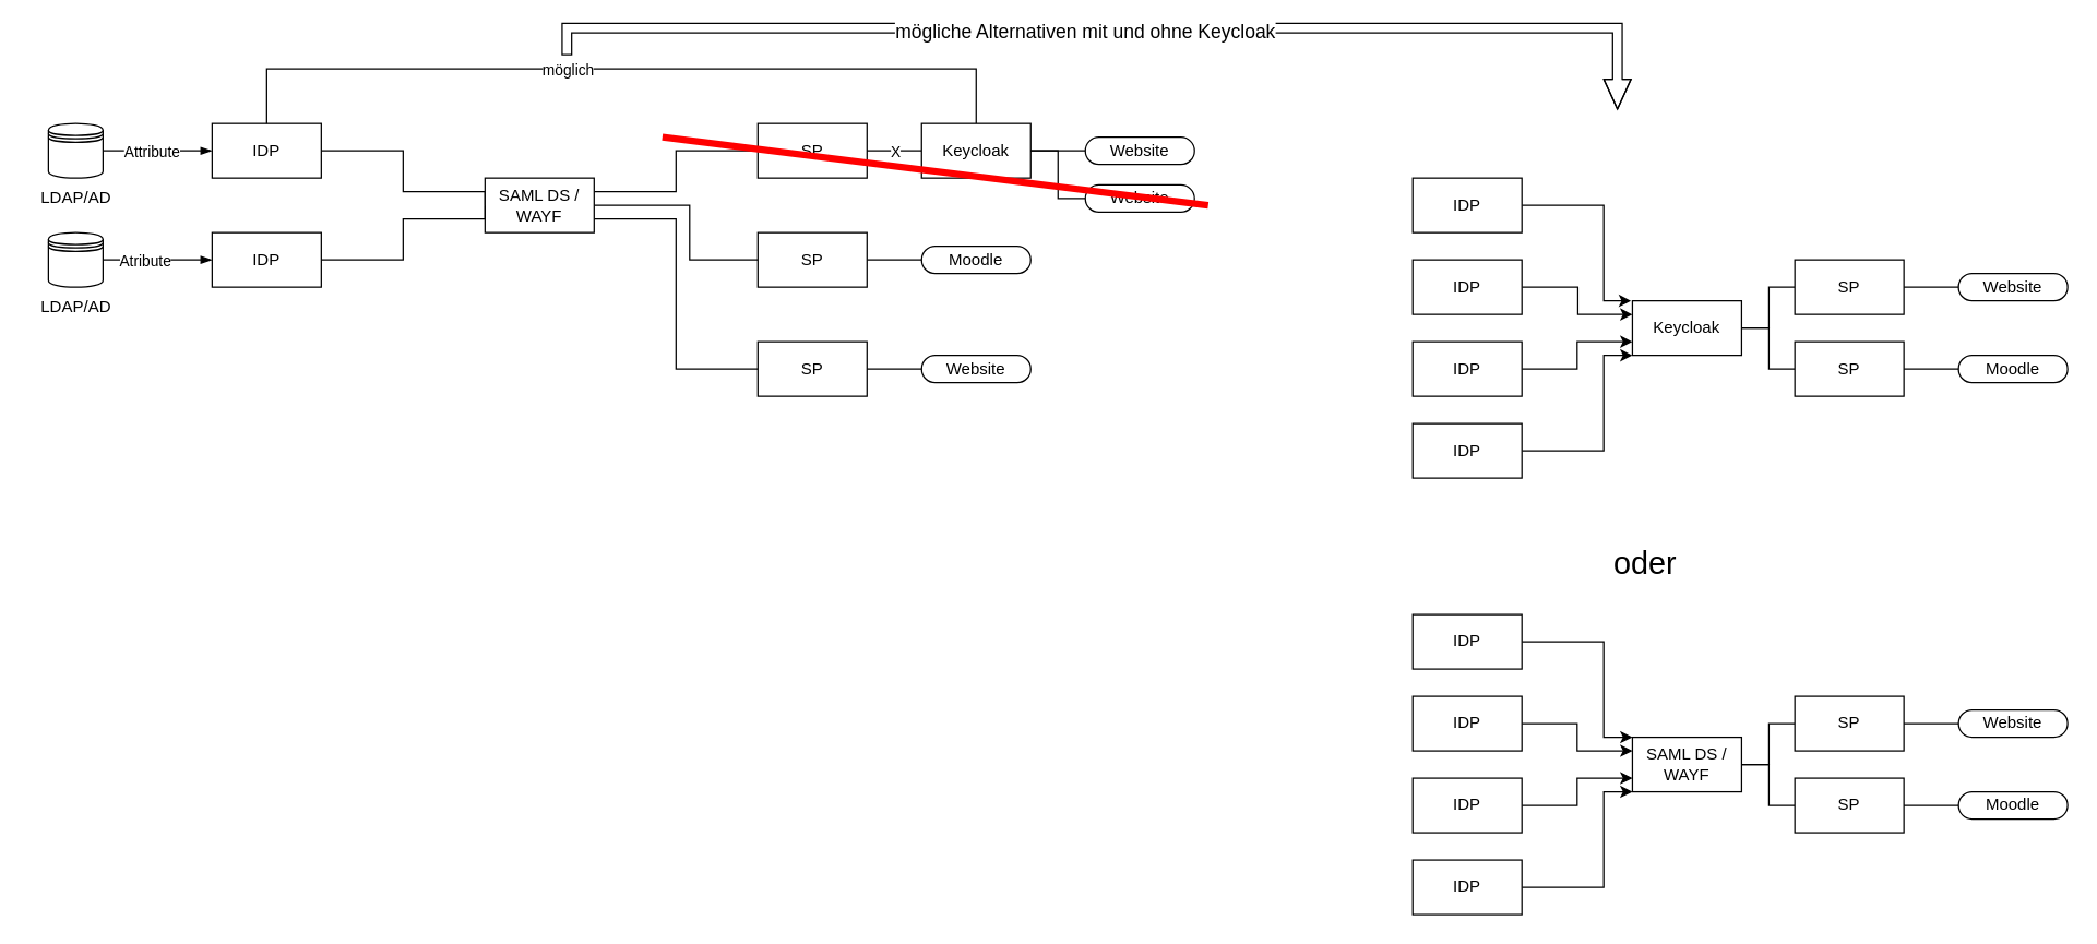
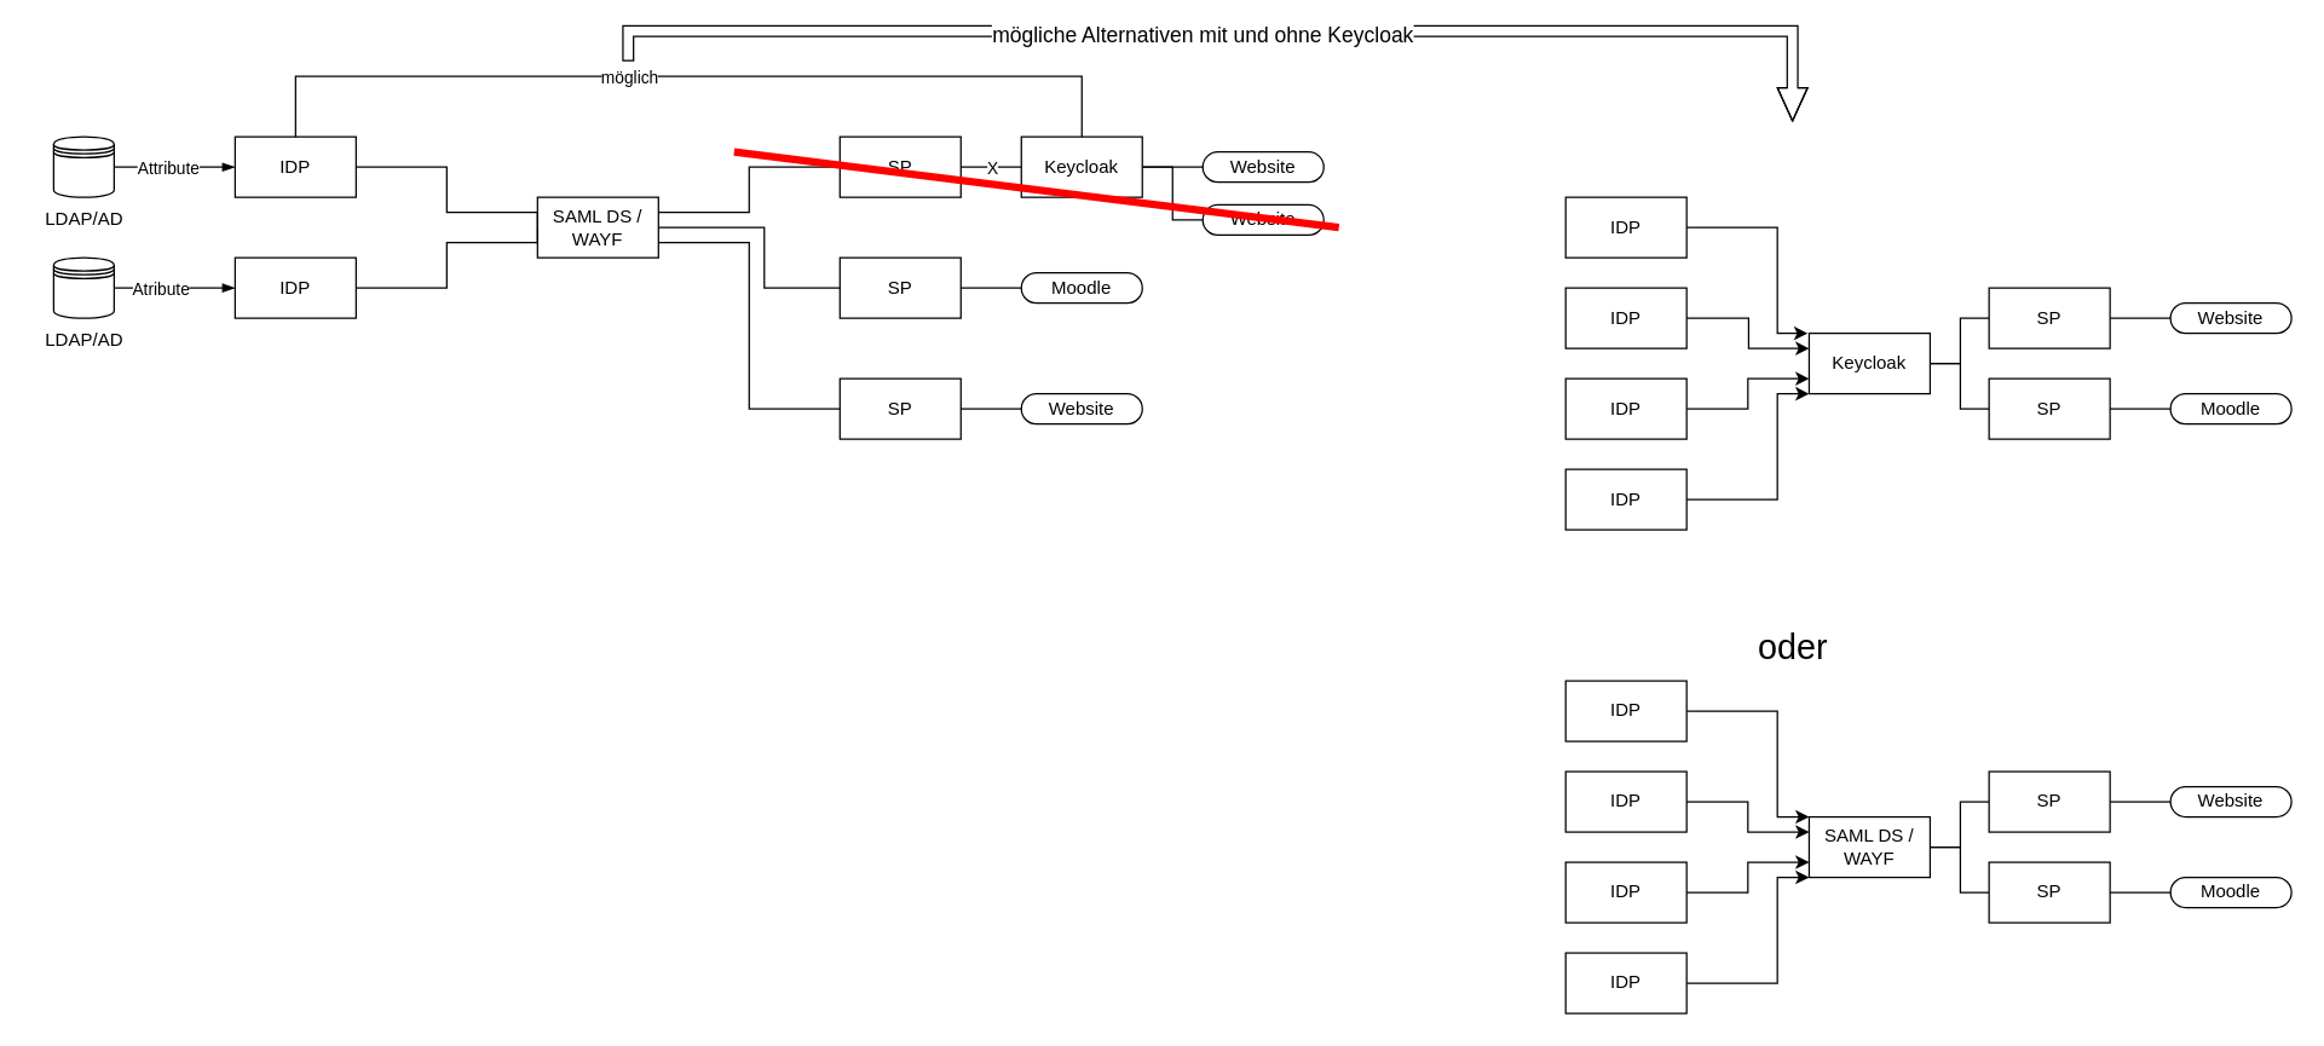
  <mxCell id="0" />
  <mxCell id="1" parent="0" />
  <mxCell id="2" value="" style="shape=datastore;html=1;labelPosition=center;verticalLabelPosition=bottom;align=center;verticalAlign=top;" parent="1" vertex="1"><mxGeometry x="35" y="90" width="40" height="40" as="geometry" /></mxCell>
  <mxCell id="3" value="LDAP/AD" style="text;html=1;align=center;verticalAlign=middle;resizable=0;points=[];autosize=1;strokeColor=none;fillColor=none;" parent="1" vertex="1"><mxGeometry x="20" y="130" width="70" height="30" as="geometry" /></mxCell>
  <mxCell id="4" style="edgeStyle=orthogonalEdgeStyle;rounded=0;orthogonalLoop=1;jettySize=auto;html=1;entryX=1;entryY=0.5;entryDx=0;entryDy=0;endArrow=none;endFill=0;startArrow=blockThin;startFill=1;" parent="1" source="7" target="2" edge="1"><mxGeometry relative="1" as="geometry" /></mxCell>
  <mxCell id="5" value="Attribute" style="edgeLabel;html=1;align=center;verticalAlign=middle;resizable=0;points=[];" vertex="1" connectable="0" parent="4"><mxGeometry x="0.134" relative="1" as="geometry"><mxPoint as="offset" /></mxGeometry></mxCell>
  <mxCell id="6" style="rounded=0;orthogonalLoop=1;jettySize=auto;html=1;entryX=0;entryY=0.5;entryDx=0;entryDy=0;endArrow=none;endFill=0;edgeStyle=orthogonalEdgeStyle;" parent="1" source="7" target="11" edge="1"><mxGeometry relative="1" as="geometry"><Array as="points"><mxPoint x="295" y="110" /><mxPoint x="295" y="140" /><mxPoint x="355" y="140" /></Array></mxGeometry></mxCell>
  <mxCell id="7" value="IDP" style="html=1;dashed=0;whiteSpace=wrap;" parent="1" vertex="1"><mxGeometry x="155" y="90" width="80" height="40" as="geometry" /></mxCell>
  <mxCell id="8" style="rounded=0;orthogonalLoop=1;jettySize=auto;html=1;endArrow=none;endFill=0;edgeStyle=orthogonalEdgeStyle;" parent="1" source="11" target="18" edge="1"><mxGeometry relative="1" as="geometry"><Array as="points"><mxPoint x="495" y="140" /><mxPoint x="495" y="110" /></Array></mxGeometry></mxCell>
  <mxCell id="9" style="rounded=0;orthogonalLoop=1;jettySize=auto;html=1;entryX=0;entryY=0.5;entryDx=0;entryDy=0;exitX=1;exitY=0.5;exitDx=0;exitDy=0;endArrow=none;endFill=0;edgeStyle=orthogonalEdgeStyle;" parent="1" source="11" target="20" edge="1"><mxGeometry relative="1" as="geometry"><Array as="points"><mxPoint x="505" y="150" /><mxPoint x="505" y="190" /></Array></mxGeometry></mxCell>
  <mxCell id="10" style="rounded=0;orthogonalLoop=1;jettySize=auto;html=1;entryX=0;entryY=0.5;entryDx=0;entryDy=0;exitX=1;exitY=0.75;exitDx=0;exitDy=0;endArrow=none;endFill=0;edgeStyle=orthogonalEdgeStyle;" parent="1" source="11" target="21" edge="1"><mxGeometry relative="1" as="geometry"><Array as="points"><mxPoint x="495" y="160" /><mxPoint x="495" y="270" /></Array></mxGeometry></mxCell>
  <mxCell id="11" value="SAML DS /&lt;div&gt;WAYF&lt;/div&gt;" style="html=1;dashed=0;whiteSpace=wrap;" parent="1" vertex="1"><mxGeometry x="355" y="130" width="80" height="40" as="geometry" /></mxCell>
  <mxCell id="12" style="edgeStyle=orthogonalEdgeStyle;rounded=0;orthogonalLoop=1;jettySize=auto;html=1;entryX=1;entryY=0.5;entryDx=0;entryDy=0;startArrow=blockThin;startFill=1;endArrow=none;endFill=0;" parent="1" source="15" target="16" edge="1"><mxGeometry relative="1" as="geometry" /></mxCell>
  <mxCell id="13" value="Atribute" style="edgeLabel;html=1;align=center;verticalAlign=middle;resizable=0;points=[];" vertex="1" connectable="0" parent="12"><mxGeometry x="0.259" relative="1" as="geometry"><mxPoint as="offset" /></mxGeometry></mxCell>
  <mxCell id="14" style="rounded=0;orthogonalLoop=1;jettySize=auto;html=1;entryX=0;entryY=0.5;entryDx=0;entryDy=0;endArrow=none;endFill=0;edgeStyle=orthogonalEdgeStyle;" parent="1" source="15" target="11" edge="1"><mxGeometry relative="1" as="geometry"><Array as="points"><mxPoint x="295" y="190" /><mxPoint x="295" y="160" /><mxPoint x="355" y="160" /></Array></mxGeometry></mxCell>
  <mxCell id="15" value="IDP" style="html=1;dashed=0;whiteSpace=wrap;" parent="1" vertex="1"><mxGeometry x="155" y="170" width="80" height="40" as="geometry" /></mxCell>
  <mxCell id="16" value="" style="shape=datastore;html=1;labelPosition=center;verticalLabelPosition=bottom;align=center;verticalAlign=top;" parent="1" vertex="1"><mxGeometry x="35" y="170" width="40" height="40" as="geometry" /></mxCell>
  <mxCell id="17" value="LDAP/AD" style="text;html=1;align=center;verticalAlign=middle;resizable=0;points=[];autosize=1;strokeColor=none;fillColor=none;" parent="1" vertex="1"><mxGeometry x="20" y="210" width="70" height="30" as="geometry" /></mxCell>
  <mxCell id="18" value="SP" style="html=1;dashed=0;whiteSpace=wrap;" parent="1" vertex="1"><mxGeometry x="555" y="90" width="80" height="40" as="geometry" /></mxCell>
  <mxCell id="19" style="edgeStyle=orthogonalEdgeStyle;rounded=0;orthogonalLoop=1;jettySize=auto;html=1;endArrow=none;endFill=0;" parent="1" source="20" target="31" edge="1"><mxGeometry relative="1" as="geometry" /></mxCell>
  <mxCell id="20" value="SP" style="html=1;dashed=0;whiteSpace=wrap;" parent="1" vertex="1"><mxGeometry x="555" y="170" width="80" height="40" as="geometry" /></mxCell>
  <mxCell id="21" value="SP" style="html=1;dashed=0;whiteSpace=wrap;" parent="1" vertex="1"><mxGeometry x="555" y="250" width="80" height="40" as="geometry" /></mxCell>
  <mxCell id="22" value="Website" style="html=1;dashed=0;whiteSpace=wrap;shape=mxgraph.dfd.start" parent="1" vertex="1"><mxGeometry x="795" y="100" width="80" height="20" as="geometry" /></mxCell>
  <mxCell id="23" value="Website" style="html=1;dashed=0;whiteSpace=wrap;shape=mxgraph.dfd.start" parent="1" vertex="1"><mxGeometry x="675" y="260" width="80" height="20" as="geometry" /></mxCell>
  <mxCell id="24" style="edgeStyle=orthogonalEdgeStyle;rounded=0;orthogonalLoop=1;jettySize=auto;html=1;entryX=0;entryY=0.5;entryDx=0;entryDy=0;entryPerimeter=0;endArrow=none;endFill=0;" parent="1" source="21" target="23" edge="1"><mxGeometry relative="1" as="geometry" /></mxCell>
  <mxCell id="25" style="edgeStyle=orthogonalEdgeStyle;rounded=0;orthogonalLoop=1;jettySize=auto;html=1;entryX=0;entryY=0.5;entryDx=0;entryDy=0;entryPerimeter=0;endArrow=none;endFill=0;" parent="1" source="18" edge="1"><mxGeometry relative="1" as="geometry"><mxPoint x="675" y="110" as="targetPoint" /></mxGeometry></mxCell>
  <mxCell id="26" value="X" style="edgeLabel;html=1;align=center;verticalAlign=middle;resizable=0;points=[];" parent="25" vertex="1" connectable="0"><mxGeometry x="-0.016" relative="1" as="geometry"><mxPoint as="offset" /></mxGeometry></mxCell>
  <mxCell id="27" style="edgeStyle=orthogonalEdgeStyle;rounded=0;orthogonalLoop=1;jettySize=auto;html=1;entryX=0.5;entryY=0;entryDx=0;entryDy=0;endArrow=none;endFill=0;" parent="1" source="29" target="7" edge="1"><mxGeometry relative="1" as="geometry"><Array as="points"><mxPoint x="715" y="50" /><mxPoint x="195" y="50" /></Array></mxGeometry></mxCell>
  <mxCell id="28" value="möglich" style="edgeLabel;html=1;align=center;verticalAlign=middle;resizable=0;points=[];" parent="27" vertex="1" connectable="0"><mxGeometry x="0.134" relative="1" as="geometry"><mxPoint as="offset" /></mxGeometry></mxCell>
  <mxCell id="29" value="Keycloak" style="html=1;dashed=0;whiteSpace=wrap;" parent="1" vertex="1"><mxGeometry x="675" y="90" width="80" height="40" as="geometry" /></mxCell>
  <mxCell id="30" style="edgeStyle=orthogonalEdgeStyle;rounded=0;orthogonalLoop=1;jettySize=auto;html=1;entryX=0;entryY=0.5;entryDx=0;entryDy=0;entryPerimeter=0;endArrow=none;endFill=0;" parent="1" source="29" target="22" edge="1"><mxGeometry relative="1" as="geometry" /></mxCell>
  <mxCell id="31" value="Moodle" style="html=1;dashed=0;whiteSpace=wrap;shape=mxgraph.dfd.start" parent="1" vertex="1"><mxGeometry x="675" y="180" width="80" height="20" as="geometry" /></mxCell>
  <mxCell id="32" style="edgeStyle=orthogonalEdgeStyle;rounded=0;orthogonalLoop=1;jettySize=auto;html=1;entryX=1;entryY=0.5;entryDx=0;entryDy=0;endArrow=none;endFill=0;" parent="1" source="33" target="29" edge="1"><mxGeometry relative="1" as="geometry" /></mxCell>
  <mxCell id="33" value="Website" style="html=1;dashed=0;whiteSpace=wrap;shape=mxgraph.dfd.start" parent="1" vertex="1"><mxGeometry x="795" y="135" width="80" height="20" as="geometry" /></mxCell>
  <mxCell id="34" value="" style="endArrow=classic;html=1;rounded=0;edgeStyle=orthogonalEdgeStyle;shape=flexArrow;endSize=7;strokeWidth=1;fillColor=default;gradientColor=none;endWidth=12;width=7;" edge="1" parent="1"><mxGeometry width="50" height="50" relative="1" as="geometry"><mxPoint x="415" y="40" as="sourcePoint" /><mxPoint x="1185" y="80" as="targetPoint" /><Array as="points"><mxPoint x="415" y="20" /><mxPoint x="1185" y="20" /><mxPoint x="1185" y="50" /></Array></mxGeometry></mxCell>
  <mxCell id="35" value="&lt;font style=&quot;font-size: 14px;&quot;&gt;mögliche Alternativen mit und ohne Keycloak&lt;/font&gt;" style="edgeLabel;html=1;align=center;verticalAlign=middle;resizable=0;points=[];" vertex="1" connectable="0" parent="34"><mxGeometry x="-0.062" y="-2" relative="1" as="geometry"><mxPoint as="offset" /></mxGeometry></mxCell>
  <mxCell id="36" style="edgeStyle=orthogonalEdgeStyle;rounded=0;orthogonalLoop=1;jettySize=auto;html=1;entryX=0;entryY=1;entryDx=0;entryDy=0;" edge="1" parent="1" source="37" target="46"><mxGeometry relative="1" as="geometry"><Array as="points"><mxPoint x="1175" y="330" /><mxPoint x="1175" y="260" /></Array></mxGeometry></mxCell>
  <mxCell id="37" value="IDP" style="html=1;dashed=0;whiteSpace=wrap;" vertex="1" parent="1"><mxGeometry x="1035" y="310" width="80" height="40" as="geometry" /></mxCell>
  <mxCell id="38" style="edgeStyle=orthogonalEdgeStyle;rounded=0;orthogonalLoop=1;jettySize=auto;html=1;entryX=0;entryY=0.75;entryDx=0;entryDy=0;" edge="1" parent="1" source="39" target="46"><mxGeometry relative="1" as="geometry" /></mxCell>
  <mxCell id="39" value="IDP" style="html=1;dashed=0;whiteSpace=wrap;" vertex="1" parent="1"><mxGeometry x="1035" y="250" width="80" height="40" as="geometry" /></mxCell>
  <mxCell id="40" style="edgeStyle=orthogonalEdgeStyle;rounded=0;orthogonalLoop=1;jettySize=auto;html=1;entryX=0;entryY=0.25;entryDx=0;entryDy=0;" edge="1" parent="1" source="41" target="46"><mxGeometry relative="1" as="geometry"><Array as="points"><mxPoint x="1156" y="210" /><mxPoint x="1156" y="230" /></Array></mxGeometry></mxCell>
  <mxCell id="41" value="IDP" style="html=1;dashed=0;whiteSpace=wrap;" vertex="1" parent="1"><mxGeometry x="1035" y="190" width="80" height="40" as="geometry" /></mxCell>
  <mxCell id="42" style="edgeStyle=orthogonalEdgeStyle;rounded=0;orthogonalLoop=1;jettySize=auto;html=1;" edge="1" parent="1" source="43"><mxGeometry relative="1" as="geometry"><mxPoint x="1195" y="220" as="targetPoint" /><Array as="points"><mxPoint x="1175" y="150" /><mxPoint x="1175" y="220" /></Array></mxGeometry></mxCell>
  <mxCell id="43" value="IDP" style="html=1;dashed=0;whiteSpace=wrap;" vertex="1" parent="1"><mxGeometry x="1035" y="130" width="80" height="40" as="geometry" /></mxCell>
  <mxCell id="44" style="edgeStyle=orthogonalEdgeStyle;rounded=0;orthogonalLoop=1;jettySize=auto;html=1;entryX=0;entryY=0.5;entryDx=0;entryDy=0;endArrow=none;endFill=0;" edge="1" parent="1" source="46" target="65"><mxGeometry relative="1" as="geometry" /></mxCell>
  <mxCell id="45" style="edgeStyle=orthogonalEdgeStyle;rounded=0;orthogonalLoop=1;jettySize=auto;html=1;entryX=0;entryY=0.5;entryDx=0;entryDy=0;endArrow=none;endFill=0;" edge="1" parent="1" source="46" target="64"><mxGeometry relative="1" as="geometry" /></mxCell>
  <mxCell id="46" value="Keycloak" style="html=1;dashed=0;whiteSpace=wrap;" vertex="1" parent="1"><mxGeometry x="1196" y="220" width="80" height="40" as="geometry" /></mxCell>
  <mxCell id="47" value="Website" style="html=1;dashed=0;whiteSpace=wrap;shape=mxgraph.dfd.start" vertex="1" parent="1"><mxGeometry x="1435" y="200" width="80" height="20" as="geometry" /></mxCell>
  <mxCell id="48" value="Moodle" style="html=1;dashed=0;whiteSpace=wrap;shape=mxgraph.dfd.start" vertex="1" parent="1"><mxGeometry x="1435" y="260" width="80" height="20" as="geometry" /></mxCell>
  <mxCell id="49" value="" style="endArrow=none;html=1;rounded=0;fillColor=#f8cecc;strokeColor=#ff0000;strokeWidth=5;" edge="1" parent="1"><mxGeometry width="50" height="50" relative="1" as="geometry"><mxPoint x="885" y="150" as="sourcePoint" /><mxPoint x="485" y="100" as="targetPoint" /></mxGeometry></mxCell>
- <mxCell id="50" value="&lt;font style=&quot;font-size: 23px;&quot;&gt;oder&lt;/font&gt;" style="text;html=1;align=center;verticalAlign=middle;resizable=0;points=[];autosize=1;strokeColor=none;fillColor=none;" vertex="1" parent="1"><mxGeometry x="1170" y="393" width="70" height="40" as="geometry" /></mxCell>
+ <mxCell id="50" value="&lt;font style=&quot;font-size: 23px;&quot;&gt;oder&lt;/font&gt;" style="text;html=1;align=center;verticalAlign=middle;resizable=0;points=[];autosize=1;strokeColor=none;fillColor=none;" vertex="1" parent="1"><mxGeometry x="1150" y="408" width="70" height="40" as="geometry" /></mxCell>
  <mxCell id="51" style="edgeStyle=orthogonalEdgeStyle;rounded=0;orthogonalLoop=1;jettySize=auto;html=1;entryX=0;entryY=1;entryDx=0;entryDy=0;" edge="1" parent="1" source="52" target="61"><mxGeometry relative="1" as="geometry"><Array as="points"><mxPoint x="1175" y="650" /><mxPoint x="1175" y="580" /></Array></mxGeometry></mxCell>
  <mxCell id="52" value="IDP" style="html=1;dashed=0;whiteSpace=wrap;" vertex="1" parent="1"><mxGeometry x="1035" y="630" width="80" height="40" as="geometry" /></mxCell>
  <mxCell id="53" style="edgeStyle=orthogonalEdgeStyle;rounded=0;orthogonalLoop=1;jettySize=auto;html=1;entryX=0;entryY=0.75;entryDx=0;entryDy=0;" edge="1" parent="1" source="54" target="61"><mxGeometry relative="1" as="geometry" /></mxCell>
  <mxCell id="54" value="IDP" style="html=1;dashed=0;whiteSpace=wrap;" vertex="1" parent="1"><mxGeometry x="1035" y="570" width="80" height="40" as="geometry" /></mxCell>
  <mxCell id="55" style="edgeStyle=orthogonalEdgeStyle;rounded=0;orthogonalLoop=1;jettySize=auto;html=1;entryX=0;entryY=0.25;entryDx=0;entryDy=0;" edge="1" parent="1" source="56" target="61"><mxGeometry relative="1" as="geometry" /></mxCell>
  <mxCell id="56" value="IDP" style="html=1;dashed=0;whiteSpace=wrap;" vertex="1" parent="1"><mxGeometry x="1035" y="510" width="80" height="40" as="geometry" /></mxCell>
  <mxCell id="57" style="edgeStyle=orthogonalEdgeStyle;rounded=0;orthogonalLoop=1;jettySize=auto;html=1;entryX=0;entryY=0;entryDx=0;entryDy=0;" edge="1" parent="1" source="58" target="61"><mxGeometry relative="1" as="geometry"><Array as="points"><mxPoint x="1175" y="470" /><mxPoint x="1175" y="540" /></Array></mxGeometry></mxCell>
  <mxCell id="58" value="IDP" style="html=1;dashed=0;whiteSpace=wrap;" vertex="1" parent="1"><mxGeometry x="1035" y="450" width="80" height="40" as="geometry" /></mxCell>
  <mxCell id="59" style="edgeStyle=orthogonalEdgeStyle;rounded=0;orthogonalLoop=1;jettySize=auto;html=1;entryX=0;entryY=0.5;entryDx=0;entryDy=0;endArrow=none;endFill=0;" edge="1" parent="1" source="61" target="62"><mxGeometry relative="1" as="geometry" /></mxCell>
  <mxCell id="60" style="edgeStyle=orthogonalEdgeStyle;rounded=0;orthogonalLoop=1;jettySize=auto;html=1;entryX=0;entryY=0.5;entryDx=0;entryDy=0;endArrow=none;endFill=0;" edge="1" parent="1" source="61" target="63"><mxGeometry relative="1" as="geometry" /></mxCell>
  <mxCell id="61" value="SAML DS /&lt;div&gt;WAYF&lt;/div&gt;" style="html=1;dashed=0;whiteSpace=wrap;" vertex="1" parent="1"><mxGeometry x="1196" y="540" width="80" height="40" as="geometry" /></mxCell>
  <mxCell id="62" value="SP" style="html=1;dashed=0;whiteSpace=wrap;" vertex="1" parent="1"><mxGeometry x="1315" y="570" width="80" height="40" as="geometry" /></mxCell>
  <mxCell id="63" value="SP" style="html=1;dashed=0;whiteSpace=wrap;" vertex="1" parent="1"><mxGeometry x="1315" y="510" width="80" height="40" as="geometry" /></mxCell>
  <mxCell id="64" value="SP" style="html=1;dashed=0;whiteSpace=wrap;" vertex="1" parent="1"><mxGeometry x="1315" y="190" width="80" height="40" as="geometry" /></mxCell>
  <mxCell id="65" value="SP" style="html=1;dashed=0;whiteSpace=wrap;" vertex="1" parent="1"><mxGeometry x="1315" y="250" width="80" height="40" as="geometry" /></mxCell>
  <mxCell id="66" style="edgeStyle=orthogonalEdgeStyle;rounded=0;orthogonalLoop=1;jettySize=auto;html=1;entryX=0;entryY=0.5;entryDx=0;entryDy=0;entryPerimeter=0;endArrow=none;endFill=0;" edge="1" parent="1" source="64" target="47"><mxGeometry relative="1" as="geometry" /></mxCell>
  <mxCell id="67" style="edgeStyle=orthogonalEdgeStyle;rounded=0;orthogonalLoop=1;jettySize=auto;html=1;entryX=0;entryY=0.5;entryDx=0;entryDy=0;entryPerimeter=0;endArrow=none;endFill=0;" edge="1" parent="1" source="65" target="48"><mxGeometry relative="1" as="geometry" /></mxCell>
  <mxCell id="68" value="Moodle" style="html=1;dashed=0;whiteSpace=wrap;shape=mxgraph.dfd.start" vertex="1" parent="1"><mxGeometry x="1435" y="580" width="80" height="20" as="geometry" /></mxCell>
  <mxCell id="69" value="Website" style="html=1;dashed=0;whiteSpace=wrap;shape=mxgraph.dfd.start" vertex="1" parent="1"><mxGeometry x="1435" y="520" width="80" height="20" as="geometry" /></mxCell>
  <mxCell id="70" style="edgeStyle=orthogonalEdgeStyle;rounded=0;orthogonalLoop=1;jettySize=auto;html=1;entryX=0;entryY=0.5;entryDx=0;entryDy=0;entryPerimeter=0;endArrow=none;endFill=0;" edge="1" parent="1" source="63" target="69"><mxGeometry relative="1" as="geometry" /></mxCell>
  <mxCell id="71" style="edgeStyle=orthogonalEdgeStyle;rounded=0;orthogonalLoop=1;jettySize=auto;html=1;entryX=0;entryY=0.5;entryDx=0;entryDy=0;entryPerimeter=0;endArrow=none;endFill=0;" edge="1" parent="1" source="62" target="68"><mxGeometry relative="1" as="geometry" /></mxCell>
